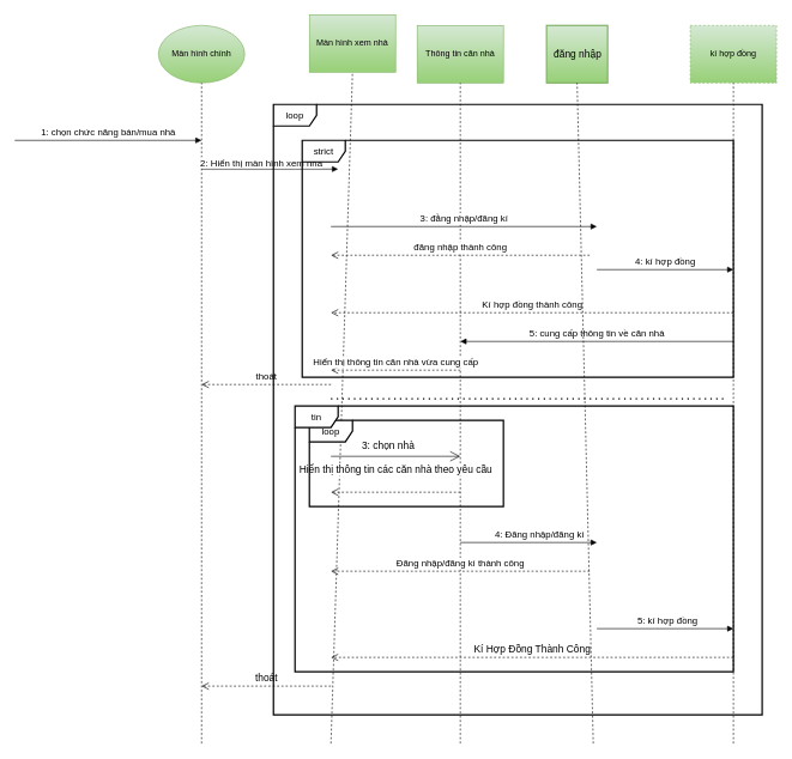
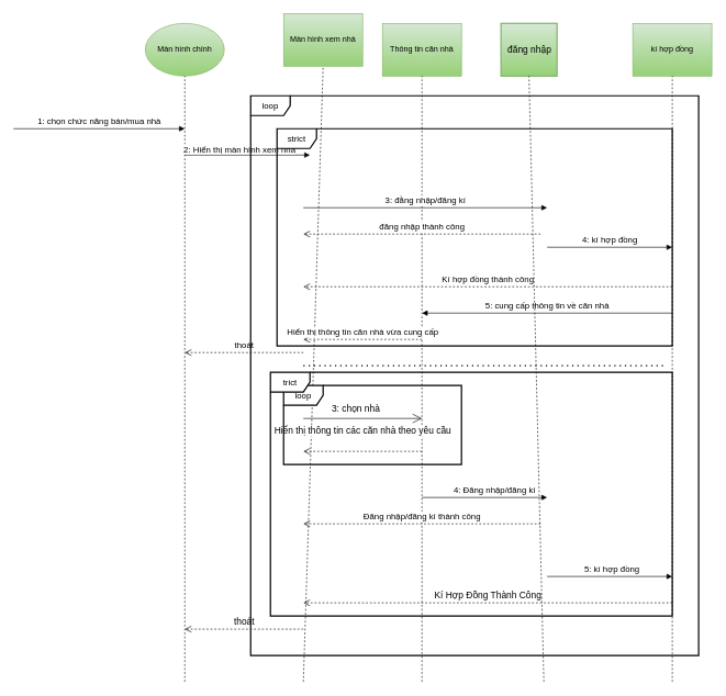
  <mxCell id="0" />
  <mxCell id="1" parent="0" />
  <mxCell id="2" value="Thông tin căn nhà" style="whiteSpace=wrap;html=1;fillColor=#d5e8d4;strokeColor=#82b366;gradientColor=#97d077;" vertex="1" parent="1"><mxGeometry x="580" y="35" width="120" height="80" as="geometry" /></mxCell>
  <mxCell id="3" value="Màn hình chính" style="ellipse;whiteSpace=wrap;html=1;fillColor=#d5e8d4;strokeColor=#82b366;gradientColor=#97d077;" vertex="1" parent="1"><mxGeometry x="220" y="35" width="120" height="80" as="geometry" /></mxCell>
- <mxCell id="4" value="kí hợp đồng" style="whiteSpace=wrap;html=1;fillColor=#d5e8d4;strokeColor=#82b366;gradientColor=#97d077;dashed=1;" vertex="1" parent="1"><mxGeometry x="960" y="35" width="120" height="80" as="geometry" /></mxCell>
+ <mxCell id="4" value="kí hợp đồng" style="whiteSpace=wrap;html=1;fillColor=#d5e8d4;strokeColor=#82b366;gradientColor=#97d077;" vertex="1" parent="1"><mxGeometry x="960" y="35" width="120" height="80" as="geometry" /></mxCell>
  <mxCell id="5" value="Màn hình xem nhà" style="whiteSpace=wrap;html=1;fillColor=#d5e8d4;strokeColor=#82b366;gradientColor=#97d077;" vertex="1" parent="1"><mxGeometry x="430" y="20" width="120" height="80" as="geometry" /></mxCell>
  <mxCell id="6" value="&lt;font style=&quot;font-size: 13px&quot;&gt;1: chọn chức năng bán/mua nhà&lt;/font&gt;" style="html=1;verticalAlign=bottom;endArrow=block;" edge="1" parent="1"><mxGeometry width="80" relative="1" as="geometry"><mxPoint x="20" y="195" as="sourcePoint" /><mxPoint x="280" y="195" as="targetPoint" /><mxPoint as="offset" /></mxGeometry></mxCell>
  <mxCell id="7" value="" style="endArrow=none;dashed=1;html=1;fontSize=13;entryX=0.5;entryY=1;entryDx=0;entryDy=0;" edge="1" parent="1" target="3"><mxGeometry width="50" height="50" relative="1" as="geometry"><mxPoint x="280" y="1035" as="sourcePoint" /><mxPoint x="560" y="115" as="targetPoint" /><Array as="points"><mxPoint x="280" y="355" /></Array></mxGeometry></mxCell>
  <mxCell id="8" value="" style="endArrow=none;dashed=1;html=1;fontSize=13;entryX=0.5;entryY=1;entryDx=0;entryDy=0;" edge="1" parent="1" target="5"><mxGeometry width="50" height="50" relative="1" as="geometry"><mxPoint x="460" y="1035" as="sourcePoint" /><mxPoint x="290" y="125" as="targetPoint" /></mxGeometry></mxCell>
  <mxCell id="9" value="" style="endArrow=none;dashed=1;html=1;fontSize=13;" edge="1" parent="1" target="2"><mxGeometry width="50" height="50" relative="1" as="geometry"><mxPoint x="640" y="1035" as="sourcePoint" /><mxPoint x="760" y="125" as="targetPoint" /></mxGeometry></mxCell>
  <mxCell id="10" value="" style="endArrow=none;dashed=1;html=1;fontSize=13;entryX=0.5;entryY=1;entryDx=0;entryDy=0;" edge="1" parent="1" target="4"><mxGeometry width="50" height="50" relative="1" as="geometry"><mxPoint x="1020" y="1035" as="sourcePoint" /><mxPoint x="310" y="145" as="targetPoint" /></mxGeometry></mxCell>
  <mxCell id="11" value="" style="html=1;verticalAlign=bottom;endArrow=block;" edge="1" parent="1"><mxGeometry width="80" relative="1" as="geometry"><mxPoint x="280" y="235" as="sourcePoint" /><mxPoint x="470" y="235" as="targetPoint" /><mxPoint as="offset" /><Array as="points"><mxPoint x="400" y="235" /></Array></mxGeometry></mxCell>
  <mxCell id="12" value="2: Hiển thị màn hình xem nhà" style="edgeLabel;html=1;align=center;verticalAlign=middle;resizable=0;points=[];fontSize=13;" vertex="1" connectable="0" parent="11"><mxGeometry x="-0.253" y="-1" relative="1" as="geometry"><mxPoint x="11" y="-11" as="offset" /></mxGeometry></mxCell>
  <mxCell id="13" value="" style="endArrow=none;dashed=1;html=1;dashPattern=1 3;strokeWidth=2;fontSize=13;" edge="1" parent="1"><mxGeometry width="50" height="50" relative="1" as="geometry"><mxPoint x="460" y="555" as="sourcePoint" /><mxPoint x="1010" y="555" as="targetPoint" /></mxGeometry></mxCell>
  <mxCell id="14" value="&lt;font style=&quot;font-size: 13px&quot;&gt;3: đằng nhập/đăng kí&lt;/font&gt;" style="html=1;verticalAlign=bottom;endArrow=block;fontSize=13;" edge="1" parent="1"><mxGeometry width="80" relative="1" as="geometry"><mxPoint x="460" y="315" as="sourcePoint" /><mxPoint x="830" y="315" as="targetPoint" /></mxGeometry></mxCell>
  <mxCell id="15" value="5: cung cấp thông tin về căn nhà" style="html=1;verticalAlign=bottom;endArrow=block;fontSize=13;" edge="1" parent="1"><mxGeometry width="80" relative="1" as="geometry"><mxPoint x="1020" y="475" as="sourcePoint" /><mxPoint x="640" y="475" as="targetPoint" /></mxGeometry></mxCell>
  <mxCell id="16" value="Kí hợp đồng thành công" style="html=1;verticalAlign=bottom;endArrow=open;dashed=1;endSize=8;fontSize=13;" edge="1" parent="1"><mxGeometry relative="1" as="geometry"><mxPoint x="1020" y="435" as="sourcePoint" /><mxPoint x="460" y="435" as="targetPoint" /></mxGeometry></mxCell>
  <mxCell id="17" value="Hiển thị thông tin căn nhà vừa cung cấp" style="html=1;verticalAlign=bottom;endArrow=open;dashed=1;endSize=8;fontSize=13;" edge="1" parent="1"><mxGeometry relative="1" as="geometry"><mxPoint x="640" y="515" as="sourcePoint" /><mxPoint x="460" y="515" as="targetPoint" /></mxGeometry></mxCell>
  <mxCell id="18" value="thoát" style="html=1;verticalAlign=bottom;endArrow=open;dashed=1;endSize=8;fontSize=13;" edge="1" parent="1"><mxGeometry relative="1" as="geometry"><mxPoint x="460" y="535" as="sourcePoint" /><mxPoint x="280" y="535" as="targetPoint" /></mxGeometry></mxCell>
  <mxCell id="19" value="" style="endArrow=open;endFill=1;endSize=12;html=1;" edge="1" parent="1"><mxGeometry width="160" relative="1" as="geometry"><mxPoint x="460" y="635" as="sourcePoint" /><mxPoint x="640" y="635" as="targetPoint" /></mxGeometry></mxCell>
  <mxCell id="20" value="&lt;font style=&quot;font-size: 14px&quot;&gt;3: chọn nhà&lt;/font&gt;" style="text;html=1;strokeColor=none;fillColor=none;align=center;verticalAlign=middle;whiteSpace=wrap;rounded=0;strokeWidth=2;" vertex="1" parent="1"><mxGeometry x="450" y="605" width="180" height="30" as="geometry" /></mxCell>
  <mxCell id="21" value="Hiển thị thông tin các căn nhà theo yêu cầu" style="html=1;verticalAlign=bottom;endArrow=open;dashed=1;endSize=8;fontSize=14;" edge="1" parent="1"><mxGeometry y="-20" relative="1" as="geometry"><mxPoint x="640" y="685" as="sourcePoint" /><mxPoint x="460" y="685" as="targetPoint" /><mxPoint as="offset" /></mxGeometry></mxCell>
  <mxCell id="22" value="Kí Hợp Đồng Thành Công" style="html=1;verticalAlign=bottom;endArrow=open;dashed=1;endSize=8;fontSize=14;" edge="1" parent="1"><mxGeometry relative="1" as="geometry"><mxPoint x="1020" y="915" as="sourcePoint" /><mxPoint x="460" y="915" as="targetPoint" /><Array as="points"><mxPoint x="580" y="915" /></Array></mxGeometry></mxCell>
  <mxCell id="23" value="thoát" style="html=1;verticalAlign=bottom;endArrow=open;dashed=1;endSize=8;fontSize=14;" edge="1" parent="1"><mxGeometry relative="1" as="geometry"><mxPoint x="460" y="955" as="sourcePoint" /><mxPoint x="280" y="955" as="targetPoint" /></mxGeometry></mxCell>
  <mxCell id="24" value="đăng nhập" style="html=1;fontSize=14;strokeWidth=2;fillColor=#d5e8d4;strokeColor=#82b366;gradientColor=#97d077;" vertex="1" parent="1"><mxGeometry x="760" y="35" width="85" height="80" as="geometry" /></mxCell>
  <mxCell id="25" value="" style="endArrow=none;dashed=1;html=1;fontSize=14;entryX=0.5;entryY=1;entryDx=0;entryDy=0;" edge="1" parent="1" target="24"><mxGeometry width="50" height="50" relative="1" as="geometry"><mxPoint x="825" y="1035" as="sourcePoint" /><mxPoint x="410" y="405" as="targetPoint" /></mxGeometry></mxCell>
  <mxCell id="26" value="4: kí hợp đồng" style="html=1;verticalAlign=bottom;endArrow=block;fontSize=13;" edge="1" parent="1"><mxGeometry width="80" relative="1" as="geometry"><mxPoint x="830" y="375" as="sourcePoint" /><mxPoint x="1020" y="375" as="targetPoint" /></mxGeometry></mxCell>
  <mxCell id="27" value="đăng nhập thành công" style="html=1;verticalAlign=bottom;endArrow=open;dashed=1;endSize=8;fontSize=13;" edge="1" parent="1"><mxGeometry relative="1" as="geometry"><mxPoint x="820" y="355" as="sourcePoint" /><mxPoint x="460" y="355" as="targetPoint" /></mxGeometry></mxCell>
  <mxCell id="28" value="Đăng nhập/đăng kí thành công" style="html=1;verticalAlign=bottom;endArrow=open;dashed=1;endSize=8;fontSize=13;" edge="1" parent="1"><mxGeometry relative="1" as="geometry"><mxPoint x="820" y="795" as="sourcePoint" /><mxPoint x="460" y="795" as="targetPoint" /><Array as="points"><mxPoint x="740" y="795" /><mxPoint x="640" y="795" /></Array></mxGeometry></mxCell>
  <mxCell id="29" value="5: kí hợp đồng&amp;nbsp;" style="html=1;verticalAlign=bottom;endArrow=block;fontSize=13;" edge="1" parent="1"><mxGeometry x="0.053" width="80" relative="1" as="geometry"><mxPoint x="830" y="875" as="sourcePoint" /><mxPoint x="1020" y="875" as="targetPoint" /><mxPoint as="offset" /></mxGeometry></mxCell>
  <mxCell id="30" value="4: Đăng nhập/đăng kí" style="html=1;verticalAlign=bottom;endArrow=block;fontSize=13;" edge="1" parent="1"><mxGeometry x="0.158" width="80" relative="1" as="geometry"><mxPoint x="640" y="755" as="sourcePoint" /><mxPoint x="830" y="755" as="targetPoint" /><Array as="points" /><mxPoint as="offset" /></mxGeometry></mxCell>
  <mxCell id="31" value="loop" style="shape=umlFrame;whiteSpace=wrap;html=1;fontSize=13;strokeWidth=2;" vertex="1" parent="1"><mxGeometry x="380" y="145" width="680" height="850" as="geometry" /></mxCell>
  <mxCell id="32" value="strict" style="shape=umlFrame;whiteSpace=wrap;html=1;fontSize=13;strokeWidth=2;" vertex="1" parent="1"><mxGeometry x="420" y="195" width="600" height="330" as="geometry" /></mxCell>
  <mxCell id="33" value="loop" style="shape=umlFrame;whiteSpace=wrap;html=1;fontSize=13;strokeWidth=2;" vertex="1" parent="1"><mxGeometry x="430" y="585" width="270" height="120" as="geometry" /></mxCell>
- <mxCell id="34" value="tin" style="shape=umlFrame;whiteSpace=wrap;html=1;fontSize=13;strokeWidth=2;" vertex="1" parent="1"><mxGeometry x="410" y="565" width="610" height="370" as="geometry" /></mxCell>
+ <mxCell id="34" value="trict" style="shape=umlFrame;whiteSpace=wrap;html=1;fontSize=13;strokeWidth=2;" vertex="1" parent="1"><mxGeometry x="410" y="565" width="610" height="370" as="geometry" /></mxCell>
